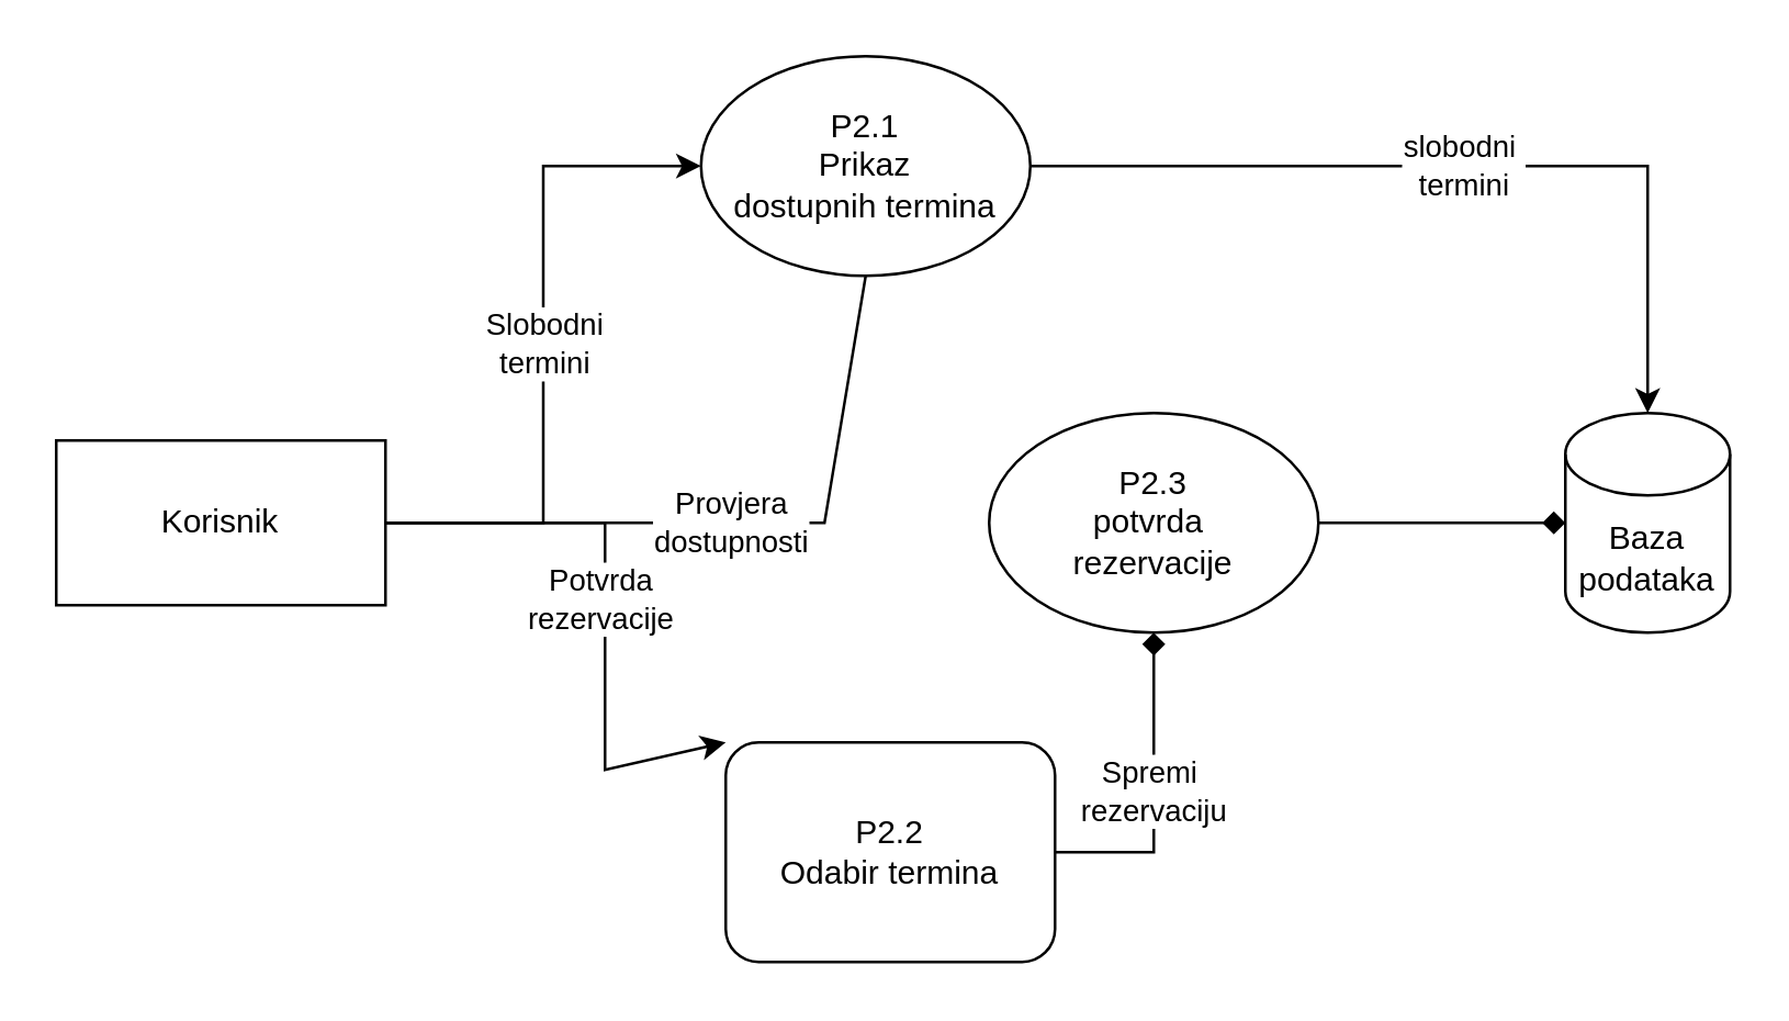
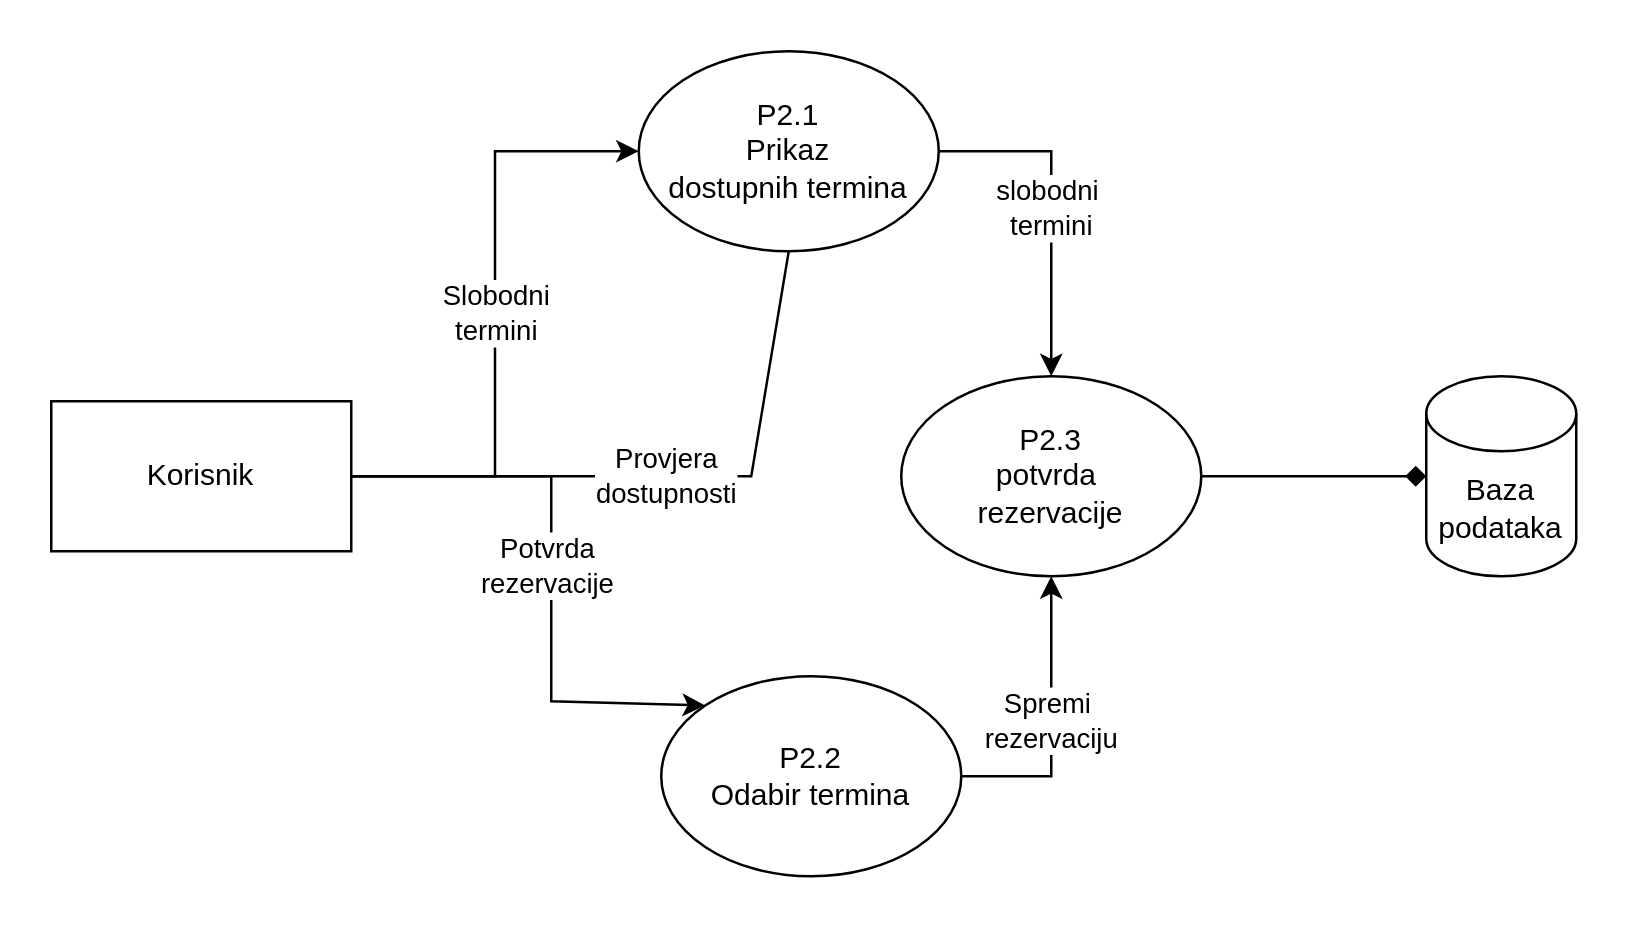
  <mxCell id="0" />
  <mxCell id="1" parent="0" />
- <mxCell id="2" value="slobodni&amp;nbsp;&lt;div&gt;termini&lt;/div&gt;" style="edgeStyle=orthogonalEdgeStyle;rounded=0;orthogonalLoop=1;jettySize=auto;html=1;exitX=1;exitY=0.5;exitDx=0;exitDy=0;" edge="1" parent="1" source="3" target="8"><mxGeometry relative="1" as="geometry"><mxPoint x="460" y="60" as="targetPoint" /></mxGeometry></mxCell>
+ <mxCell id="2" value="slobodni&amp;nbsp;&lt;div&gt;termini&lt;/div&gt;" style="edgeStyle=orthogonalEdgeStyle;rounded=0;orthogonalLoop=1;jettySize=auto;html=1;entryX=0.5;entryY=0;entryDx=0;entryDy=0;exitX=1;exitY=0.5;exitDx=0;exitDy=0;" edge="1" parent="1" source="3" target="7"><mxGeometry relative="1" as="geometry"><mxPoint x="460" y="60" as="targetPoint" /></mxGeometry></mxCell>
  <mxCell id="3" value="P2.1&lt;div&gt;Prikaz&lt;/div&gt;&lt;div&gt;dostupnih termina&lt;/div&gt;" style="ellipse;whiteSpace=wrap;html=1;" vertex="1" parent="1"><mxGeometry x="255" y="20" width="120" height="80" as="geometry" /></mxCell>
- <mxCell id="4" value="Spremi&amp;nbsp;&lt;div&gt;rezervaciju&lt;/div&gt;" style="edgeStyle=orthogonalEdgeStyle;rounded=0;orthogonalLoop=1;jettySize=auto;html=1;exitX=1;exitY=0.5;exitDx=0;exitDy=0;endArrow=diamond;" edge="1" parent="1" source="5" target="7"><mxGeometry relative="1" as="geometry" /></mxCell>
- <mxCell id="5" value="P2.2&lt;div&gt;Odabir termina&lt;/div&gt;" style="whiteSpace=wrap;html=1;rounded=1;" vertex="1" parent="1"><mxGeometry x="264" y="270" width="120" height="80" as="geometry" /></mxCell>
+ <mxCell id="4" value="Spremi&amp;nbsp;&lt;div&gt;rezervaciju&lt;/div&gt;" style="edgeStyle=orthogonalEdgeStyle;rounded=0;orthogonalLoop=1;jettySize=auto;html=1;exitX=1;exitY=0.5;exitDx=0;exitDy=0;" edge="1" parent="1" source="5" target="7"><mxGeometry relative="1" as="geometry" /></mxCell>
+ <mxCell id="5" value="P2.2&lt;div&gt;Odabir termina&lt;/div&gt;" style="ellipse;whiteSpace=wrap;html=1;" vertex="1" parent="1"><mxGeometry x="264" y="270" width="120" height="80" as="geometry" /></mxCell>
  <mxCell id="6" value="" style="edgeStyle=orthogonalEdgeStyle;rounded=0;orthogonalLoop=1;jettySize=auto;html=1;endArrow=diamond;" edge="1" parent="1" source="7" target="8"><mxGeometry relative="1" as="geometry" /></mxCell>
  <mxCell id="7" value="P2.3&lt;div&gt;potvrda&amp;nbsp;&lt;/div&gt;&lt;div&gt;rezervacije&lt;/div&gt;" style="ellipse;whiteSpace=wrap;html=1;" vertex="1" parent="1"><mxGeometry x="360" y="150" width="120" height="80" as="geometry" /></mxCell>
  <mxCell id="8" value="Baza podataka" style="shape=cylinder3;whiteSpace=wrap;html=1;boundedLbl=1;backgroundOutline=1;size=15;" vertex="1" parent="1"><mxGeometry x="570" y="150" width="60" height="80" as="geometry" /></mxCell>
  <mxCell id="9" value="Slobodni&lt;div&gt;termini&lt;/div&gt;" style="edgeStyle=orthogonalEdgeStyle;rounded=0;orthogonalLoop=1;jettySize=auto;html=1;entryX=0;entryY=0.5;entryDx=0;entryDy=0;" edge="1" parent="1" source="10" target="3"><mxGeometry relative="1" as="geometry"><mxPoint x="80" y="80" as="targetPoint" /></mxGeometry></mxCell>
  <mxCell id="10" value="Korisnik" style="rounded=0;whiteSpace=wrap;html=1;" vertex="1" parent="1"><mxGeometry x="20" y="160" width="120" height="60" as="geometry" /></mxCell>
  <mxCell id="11" value="Provjera&lt;div&gt;dostupnosti&lt;/div&gt;" style="endArrow=none;html=1;rounded=0;exitX=1;exitY=0.5;exitDx=0;exitDy=0;entryX=0.5;entryY=1;entryDx=0;entryDy=0;" edge="1" parent="1" source="10" target="3"><mxGeometry width="50" height="50" relative="1" as="geometry"><mxPoint x="300" y="260" as="sourcePoint" /><mxPoint x="350" y="210" as="targetPoint" /><Array as="points"><mxPoint x="300" y="190" /></Array></mxGeometry></mxCell>
  <mxCell id="12" value="Potvrda&amp;nbsp;&lt;div&gt;rezervacije&amp;nbsp;&lt;/div&gt;" style="endArrow=classic;html=1;rounded=0;exitX=1;exitY=0.5;exitDx=0;exitDy=0;entryX=0;entryY=0;entryDx=0;entryDy=0;" edge="1" parent="1" source="10" target="5"><mxGeometry width="50" height="50" relative="1" as="geometry"><mxPoint x="300" y="260" as="sourcePoint" /><mxPoint x="350" y="210" as="targetPoint" /><Array as="points"><mxPoint x="220" y="190" /><mxPoint x="220" y="280" /></Array></mxGeometry></mxCell>
